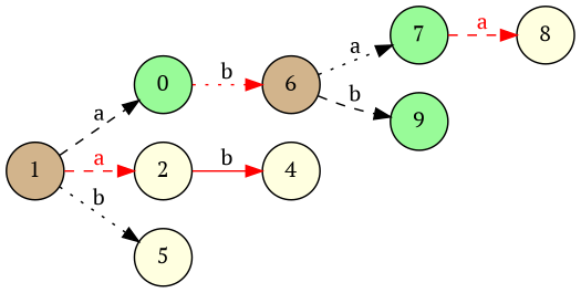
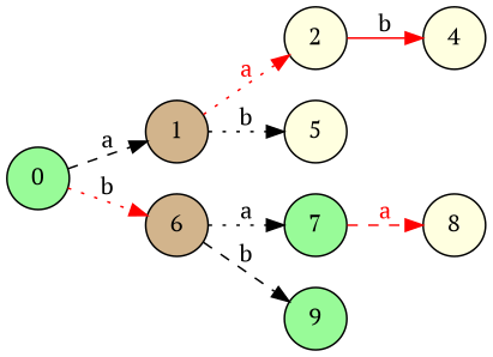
  digraph {
    fontname="PT Serif"
    rankdir=LR
    node [fillcolor=lightyellow fontname="PT Serif" shape=circle style=filled]
    edge [fontname="PT Serif" style=dashed]
    1 [fillcolor=tan]
    0 [fillcolor=palegreen]
    6 [fillcolor=tan]
    2
    5
    7 [fillcolor=palegreen]
    9 [fillcolor=palegreen]
    4
    8
-   1 -> 2 [color=red fontcolor=red label=a]
+   1 -> 2 [color=red fontcolor=red label=a style=dotted]
    1 -> 5 [label=b style=dotted]
-   1 -> 0 [label=a]
+   0 -> 1 [label=a]
    0 -> 6 [color=red label=b style=dotted]
    6 -> 7 [label=a style=dotted]
    6 -> 9 [label=b]
    2 -> 4 [color=red label=b style=solid]
    7 -> 8 [color=red fontcolor=red label=a]
  }
